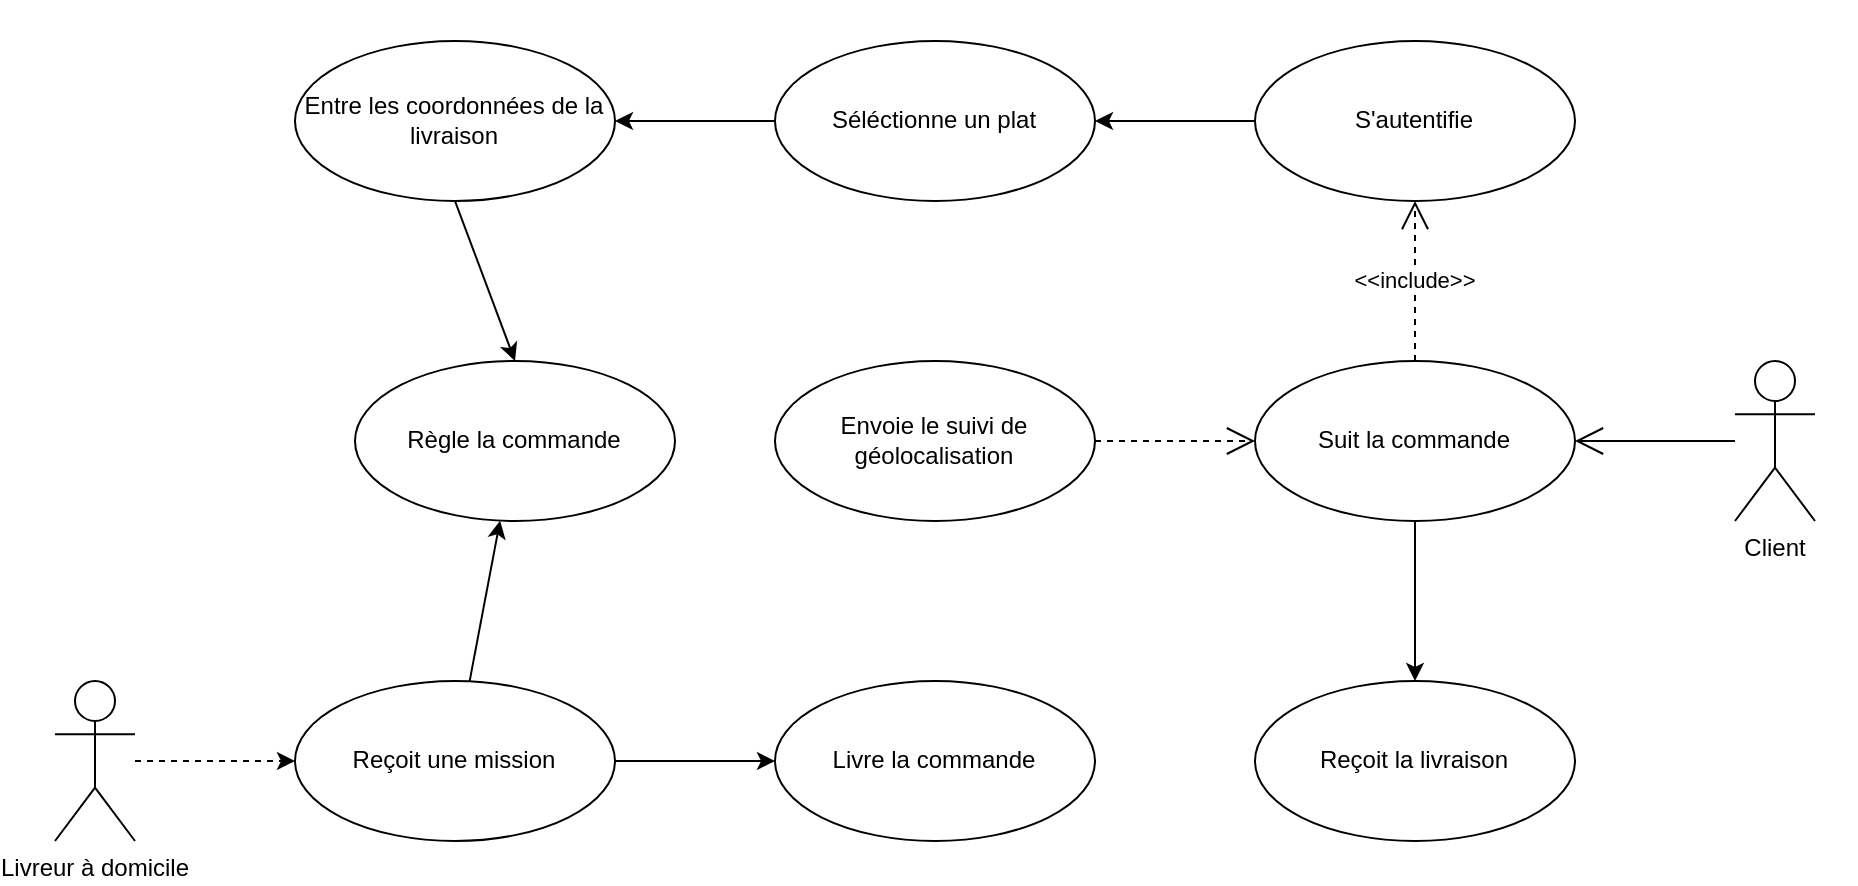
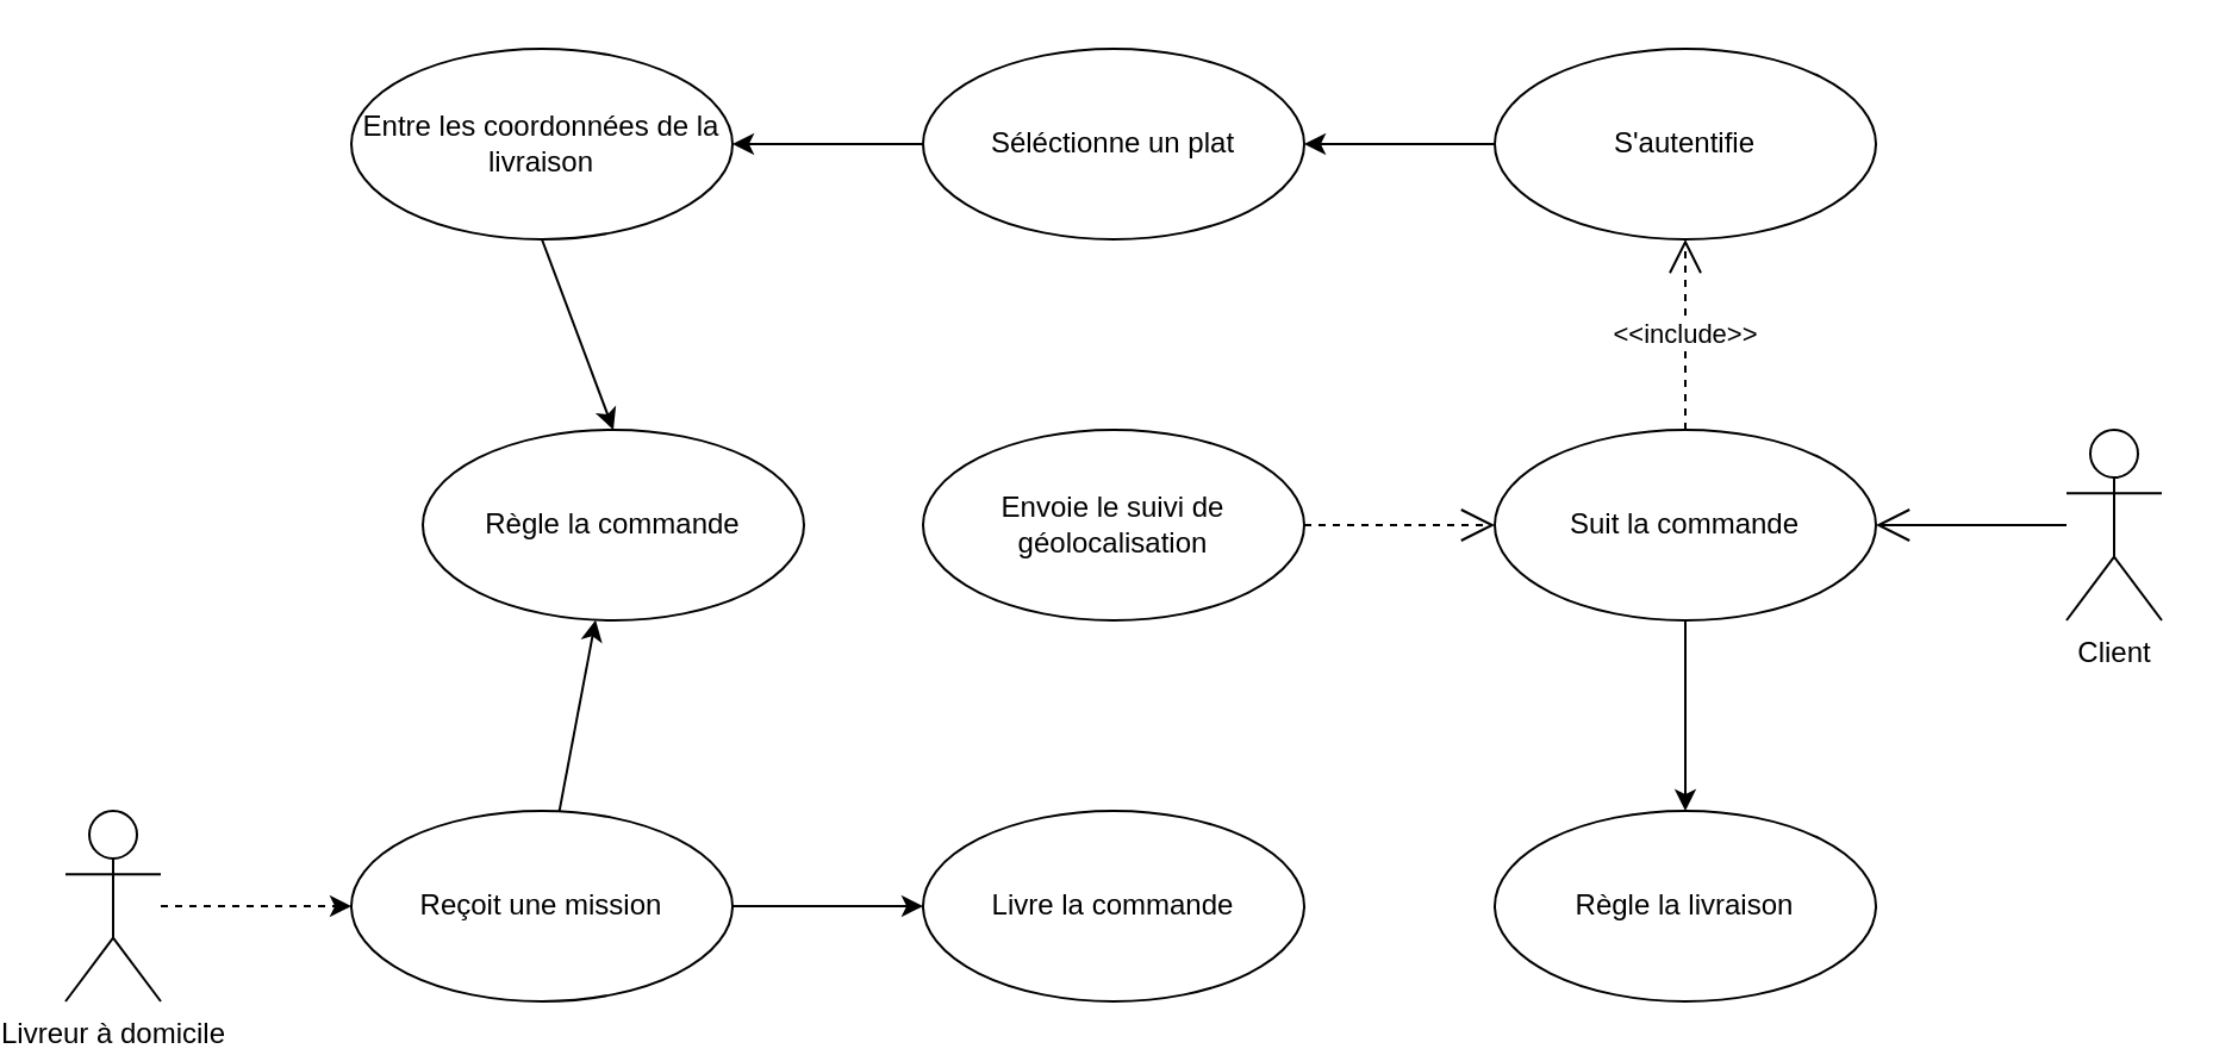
  <mxCell id="0" />
  <mxCell id="1" parent="0" />
  <mxCell id="2" value="&lt;div&gt;Livreur à domicile&lt;/div&gt;" style="shape=umlActor;verticalLabelPosition=bottom;verticalAlign=top;html=1;" parent="1" vertex="1"><mxGeometry x="20" y="340" width="40" height="80" as="geometry" /></mxCell>
  <mxCell id="3" value="&lt;div&gt;Client&lt;/div&gt;" style="shape=umlActor;verticalLabelPosition=bottom;verticalAlign=top;html=1;fontFamily=Helvetica;fontSize=12;" parent="1" vertex="1"><mxGeometry x="860" y="180" width="40" height="80" as="geometry" /></mxCell>
  <mxCell id="4" value="Séléctionne un plat" style="ellipse;whiteSpace=wrap;html=1;fontFamily=Helvetica;fontSize=12;" parent="1" vertex="1"><mxGeometry x="380" y="20" width="160" height="80" as="geometry" /></mxCell>
  <mxCell id="5" value="" style="edgeStyle=none;html=1;" edge="1" parent="1" source="6" target="11"><mxGeometry relative="1" as="geometry" /></mxCell>
  <mxCell id="6" value="&lt;div&gt;Reçoit une mission&lt;/div&gt;" style="ellipse;whiteSpace=wrap;html=1;fontFamily=Helvetica;fontSize=12;" parent="1" vertex="1"><mxGeometry x="140" y="340" width="160" height="80" as="geometry" /></mxCell>
  <mxCell id="7" value="Envoie le suivi de géolocalisation" style="ellipse;whiteSpace=wrap;html=1;fontFamily=Helvetica;fontSize=12;" parent="1" vertex="1"><mxGeometry x="380" y="180" width="160" height="80" as="geometry" /></mxCell>
  <mxCell id="8" value="" style="endArrow=open;endSize=12;dashed=1;html=1;rounded=0;fontFamily=Helvetica;fontSize=12;exitX=1;exitY=0.5;exitDx=0;exitDy=0;" parent="1" source="7" edge="1"><mxGeometry width="160" relative="1" as="geometry"><mxPoint x="480" y="200" as="sourcePoint" /><mxPoint x="620" y="220" as="targetPoint" /></mxGeometry></mxCell>
  <mxCell id="9" value="S'autentifie" style="ellipse;whiteSpace=wrap;html=1;" parent="1" vertex="1"><mxGeometry x="620" y="20" width="160" height="80" as="geometry" /></mxCell>
  <mxCell id="10" value="Entre les coordonnées de la livraison" style="ellipse;whiteSpace=wrap;html=1;" parent="1" vertex="1"><mxGeometry x="140" y="20" width="160" height="80" as="geometry" /></mxCell>
  <mxCell id="11" value="Règle la commande" style="ellipse;whiteSpace=wrap;html=1;" parent="1" vertex="1"><mxGeometry x="170" y="180" width="160" height="80" as="geometry" /></mxCell>
  <mxCell id="12" value="Suit la commande" style="ellipse;whiteSpace=wrap;html=1;" parent="1" vertex="1"><mxGeometry x="620" y="180" width="160" height="80" as="geometry" /></mxCell>
- <mxCell id="13" value="Reçoit la livraison" style="ellipse;whiteSpace=wrap;html=1;" parent="1" vertex="1"><mxGeometry x="620" y="340" width="160" height="80" as="geometry" /></mxCell>
+ <mxCell id="13" value="Règle la livraison" style="ellipse;whiteSpace=wrap;html=1;" parent="1" vertex="1"><mxGeometry x="620" y="340" width="160" height="80" as="geometry" /></mxCell>
  <mxCell id="14" value="" style="endArrow=open;endFill=1;endSize=12;html=1;rounded=0;entryX=1;entryY=0.5;entryDx=0;entryDy=0;" parent="1" target="12" edge="1" source="3"><mxGeometry width="160" relative="1" as="geometry"><mxPoint x="740" y="220" as="sourcePoint" /><mxPoint x="550" y="160" as="targetPoint" /></mxGeometry></mxCell>
  <mxCell id="15" value="Livre la commande" style="ellipse;whiteSpace=wrap;html=1;" parent="1" vertex="1"><mxGeometry x="380" y="340" width="160" height="80" as="geometry" /></mxCell>
  <mxCell id="16" value="" style="endArrow=classic;html=1;entryX=0;entryY=0.5;entryDx=0;entryDy=0;dashed=1;" edge="1" parent="1" source="2" target="6"><mxGeometry width="50" height="50" relative="1" as="geometry"><mxPoint x="70" y="260" as="sourcePoint" /><mxPoint x="300" y="250" as="targetPoint" /></mxGeometry></mxCell>
  <mxCell id="17" value="" style="endArrow=classic;html=1;exitX=0.5;exitY=1;exitDx=0;exitDy=0;entryX=0.5;entryY=0;entryDx=0;entryDy=0;" edge="1" parent="1" source="10" target="11"><mxGeometry width="50" height="50" relative="1" as="geometry"><mxPoint x="250" y="110" as="sourcePoint" /><mxPoint x="300" y="60" as="targetPoint" /></mxGeometry></mxCell>
  <mxCell id="18" value="" style="endArrow=classic;html=1;entryX=1;entryY=0.5;entryDx=0;entryDy=0;exitX=0;exitY=0.5;exitDx=0;exitDy=0;" edge="1" parent="1" source="4" target="10"><mxGeometry width="50" height="50" relative="1" as="geometry"><mxPoint x="250" y="110" as="sourcePoint" /><mxPoint x="300" y="60" as="targetPoint" /></mxGeometry></mxCell>
  <mxCell id="19" value="" style="endArrow=classic;html=1;entryX=1;entryY=0.5;entryDx=0;entryDy=0;exitX=0;exitY=0.5;exitDx=0;exitDy=0;" edge="1" parent="1" source="9" target="4"><mxGeometry width="50" height="50" relative="1" as="geometry"><mxPoint x="640" y="110" as="sourcePoint" /><mxPoint x="690" y="60" as="targetPoint" /></mxGeometry></mxCell>
  <mxCell id="20" value="" style="endArrow=classic;html=1;exitX=1;exitY=0.5;exitDx=0;exitDy=0;entryX=0;entryY=0.5;entryDx=0;entryDy=0;" edge="1" parent="1" source="6" target="15"><mxGeometry width="50" height="50" relative="1" as="geometry"><mxPoint x="400" y="210" as="sourcePoint" /><mxPoint x="450" y="160" as="targetPoint" /></mxGeometry></mxCell>
  <mxCell id="21" value="" style="endArrow=classic;html=1;entryX=0.5;entryY=0;entryDx=0;entryDy=0;exitX=0.5;exitY=1;exitDx=0;exitDy=0;" edge="1" parent="1" source="12" target="13"><mxGeometry width="50" height="50" relative="1" as="geometry"><mxPoint x="740" y="260" as="sourcePoint" /><mxPoint x="450" y="160" as="targetPoint" /></mxGeometry></mxCell>
  <mxCell id="22" value="&amp;lt;&amp;lt;include&amp;gt;&amp;gt;" style="endArrow=open;endSize=12;dashed=1;html=1;rounded=0;exitX=0.5;exitY=0;exitDx=0;exitDy=0;entryX=0.5;entryY=1;entryDx=0;entryDy=0;" edge="1" parent="1" source="12" target="9"><mxGeometry width="160" relative="1" as="geometry"><mxPoint x="620" y="-20" as="sourcePoint" /><mxPoint x="380" y="-20" as="targetPoint" /><Array as="points" /></mxGeometry></mxCell>
